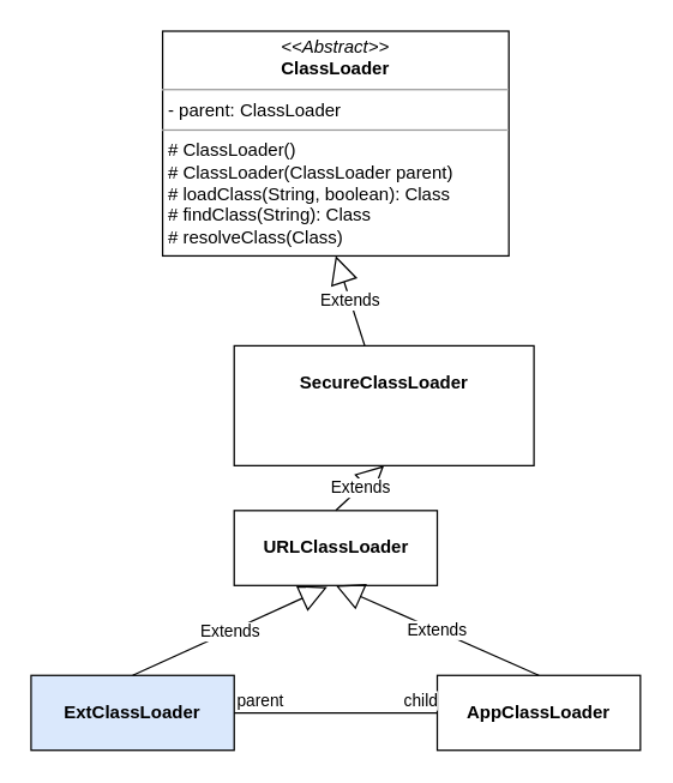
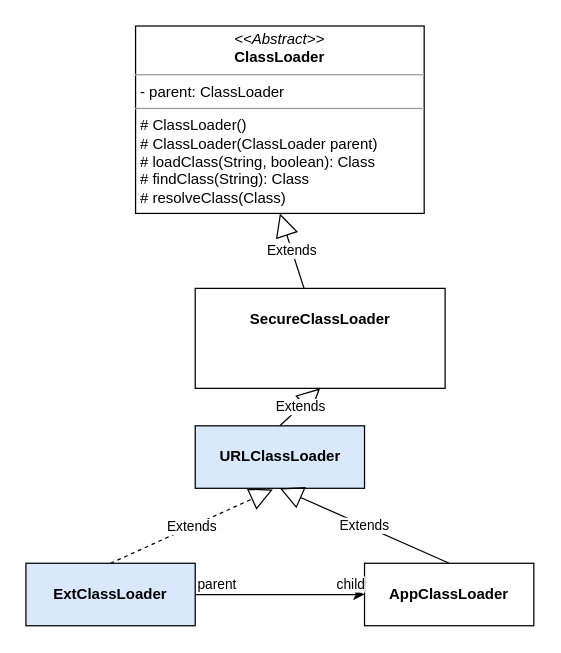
  <mxCell id="0" />
  <mxCell id="1" parent="0" />
  <mxCell id="2" value="&lt;p style=&quot;margin: 0px ; margin-top: 4px ; text-align: center&quot;&gt;&lt;i&gt;&amp;lt;&amp;lt;Abstract&amp;gt;&amp;gt;&lt;/i&gt;&lt;br&gt;&lt;b&gt;ClassLoader&lt;/b&gt;&lt;/p&gt;&lt;hr size=&quot;1&quot;&gt;&lt;p style=&quot;margin: 0px ; margin-left: 4px&quot;&gt;- parent: ClassLoader&lt;br&gt;&lt;/p&gt;&lt;hr size=&quot;1&quot;&gt;&lt;p style=&quot;margin: 0px ; margin-left: 4px&quot;&gt;# ClassLoader()&lt;/p&gt;&lt;p style=&quot;margin: 0px ; margin-left: 4px&quot;&gt;# ClassLoader(ClassLoader parent)&lt;br&gt;# loadClass(String, boolean): Class&lt;/p&gt;&lt;p style=&quot;margin: 0px ; margin-left: 4px&quot;&gt;# findClass(String): Class&lt;/p&gt;&lt;p style=&quot;margin: 0px ; margin-left: 4px&quot;&gt;# resolveClass(Class)&lt;/p&gt;" style="verticalAlign=top;align=left;overflow=fill;fontSize=12;fontFamily=Helvetica;html=1;" vertex="1" parent="1"><mxGeometry x="108" y="20" width="231" height="150" as="geometry" /></mxCell>
  <mxCell id="3" value="&lt;p style=&quot;margin: 0px ; margin-top: 4px ; text-align: center&quot;&gt;&lt;br&gt;&lt;b&gt;SecureClassLoader&lt;/b&gt;&lt;br&gt;&lt;/p&gt;" style="verticalAlign=top;align=left;overflow=fill;fontSize=12;fontFamily=Helvetica;html=1;" vertex="1" parent="1"><mxGeometry x="155.75" y="230" width="200" height="80" as="geometry" /></mxCell>
- <mxCell id="4" value="&lt;p style=&quot;margin: 0px ; margin-top: 4px ; text-align: center&quot;&gt;&lt;br&gt;&lt;b&gt;URLClassLoader&lt;/b&gt;&lt;br&gt;&lt;/p&gt;" style="verticalAlign=top;align=left;overflow=fill;fontSize=12;fontFamily=Helvetica;html=1;" vertex="1" parent="1"><mxGeometry x="155.75" y="340" width="135.5" height="50" as="geometry" /></mxCell>
+ <mxCell id="4" value="&lt;p style=&quot;margin: 0px ; margin-top: 4px ; text-align: center&quot;&gt;&lt;br&gt;&lt;b&gt;URLClassLoader&lt;/b&gt;&lt;br&gt;&lt;/p&gt;" style="verticalAlign=top;align=left;overflow=fill;fontSize=12;fontFamily=Helvetica;html=1;fillColor=#dae8fc;" vertex="1" parent="1"><mxGeometry x="155.75" y="340" width="135.5" height="50" as="geometry" /></mxCell>
  <mxCell id="5" value="&lt;p style=&quot;margin: 0px ; margin-top: 4px ; text-align: center&quot;&gt;&lt;br&gt;&lt;b&gt;ExtClassLoader&lt;/b&gt;&lt;br&gt;&lt;/p&gt;" style="verticalAlign=top;align=left;overflow=fill;fontSize=12;fontFamily=Helvetica;html=1;fillColor=#dae8fc;" vertex="1" parent="1"><mxGeometry x="20.25" y="450" width="135.5" height="50" as="geometry" /></mxCell>
  <mxCell id="6" value="&lt;p style=&quot;margin: 0px ; margin-top: 4px ; text-align: center&quot;&gt;&lt;br&gt;&lt;b&gt;AppClassLoader&lt;/b&gt;&lt;br&gt;&lt;/p&gt;" style="verticalAlign=top;align=left;overflow=fill;fontSize=12;fontFamily=Helvetica;html=1;" vertex="1" parent="1"><mxGeometry x="291.25" y="450" width="135.5" height="50" as="geometry" /></mxCell>
  <mxCell id="7" value="Extends" style="endArrow=block;endSize=16;endFill=0;html=1;entryX=0.5;entryY=1;entryDx=0;entryDy=0;" edge="1" parent="1" source="3" target="2"><mxGeometry width="160" relative="1" as="geometry"><mxPoint x="119" y="360" as="sourcePoint" /><mxPoint x="279" y="360" as="targetPoint" /></mxGeometry></mxCell>
  <mxCell id="8" value="Extends" style="endArrow=block;endSize=16;endFill=0;html=1;entryX=0.5;entryY=1;entryDx=0;entryDy=0;exitX=0.5;exitY=0;exitDx=0;exitDy=0;" edge="1" parent="1" source="4" target="3"><mxGeometry width="160" relative="1" as="geometry"><mxPoint x="233.5" y="240" as="sourcePoint" /><mxPoint x="233.5" y="180" as="targetPoint" /></mxGeometry></mxCell>
- <mxCell id="9" value="Extends" style="endArrow=block;endSize=16;endFill=0;html=1;entryX=0.458;entryY=1.02;entryDx=0;entryDy=0;exitX=0.5;exitY=0;exitDx=0;exitDy=0;entryPerimeter=0;" edge="1" parent="1" source="5" target="4"><mxGeometry width="160" relative="1" as="geometry"><mxPoint x="233.5" y="350" as="sourcePoint" /><mxPoint x="233.5" y="290" as="targetPoint" /></mxGeometry></mxCell>
+ <mxCell id="9" value="Extends" style="endArrow=block;endSize=16;endFill=0;html=1;entryX=0.458;entryY=1.02;entryDx=0;entryDy=0;exitX=0.5;exitY=0;exitDx=0;exitDy=0;entryPerimeter=0;dashed=1;" edge="1" parent="1" source="5" target="4"><mxGeometry width="160" relative="1" as="geometry"><mxPoint x="233.5" y="350" as="sourcePoint" /><mxPoint x="233.5" y="290" as="targetPoint" /></mxGeometry></mxCell>
  <mxCell id="10" value="Extends" style="endArrow=block;endSize=16;endFill=0;html=1;entryX=0.5;entryY=1;entryDx=0;entryDy=0;exitX=0.5;exitY=0;exitDx=0;exitDy=0;" edge="1" parent="1" source="6" target="4"><mxGeometry width="160" relative="1" as="geometry"><mxPoint x="98" y="460" as="sourcePoint" /><mxPoint x="227.809" y="401" as="targetPoint" /></mxGeometry></mxCell>
- <mxCell id="11" value="" style="endArrow=none;html=1;exitX=1;exitY=0.5;exitDx=0;exitDy=0;entryX=0;entryY=0.5;entryDx=0;entryDy=0;" edge="1" parent="1" source="5" target="6"><mxGeometry relative="1" as="geometry"><mxPoint x="119" y="260" as="sourcePoint" /><mxPoint x="279" y="260" as="targetPoint" /></mxGeometry></mxCell>
+ <mxCell id="11" value="" style="endArrow=classic;html=1;exitX=1;exitY=0.5;exitDx=0;exitDy=0;entryX=0;entryY=0.5;entryDx=0;entryDy=0;" edge="1" parent="1" source="5" target="6"><mxGeometry relative="1" as="geometry"><mxPoint x="119" y="260" as="sourcePoint" /><mxPoint x="279" y="260" as="targetPoint" /></mxGeometry></mxCell>
  <mxCell id="12" value="parent" style="edgeLabel;resizable=0;html=1;align=left;verticalAlign=bottom;" connectable="0" vertex="1" parent="11"><mxGeometry x="-1" relative="1" as="geometry" /></mxCell>
  <mxCell id="13" value="child" style="edgeLabel;resizable=0;html=1;align=right;verticalAlign=bottom;" connectable="0" vertex="1" parent="11"><mxGeometry x="1" relative="1" as="geometry" /></mxCell>
